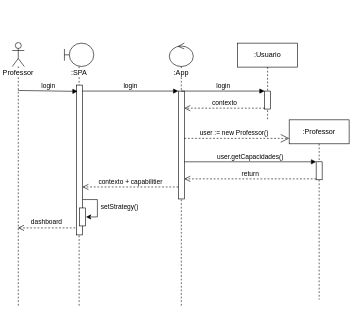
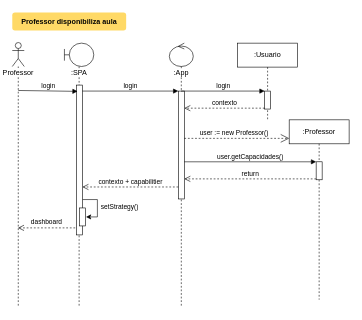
  <mxCell id="0" />
  <mxCell id="1" parent="0" />
  <mxCell id="2" value=":SPA" style="shape=umlLifeline;participant=umlBoundary;perimeter=lifelinePerimeter;whiteSpace=wrap;html=1;container=1;collapsible=0;recursiveResize=0;verticalAlign=top;spacingTop=36;labelBackgroundColor=#ffffff;outlineConnect=0;size=39;" vertex="1" parent="1"><mxGeometry x="107" y="71" width="49" height="440" as="geometry" /></mxCell>
  <mxCell id="3" value="setStrategy()" style="edgeStyle=orthogonalEdgeStyle;rounded=0;orthogonalLoop=1;jettySize=auto;html=1;entryX=1.1;entryY=0.5;entryDx=0;entryDy=0;entryPerimeter=0;" edge="1" parent="2" source="4" target="5"><mxGeometry x="0.519" y="-42" relative="1" as="geometry"><Array as="points"><mxPoint x="55" y="261" /><mxPoint x="55" y="290" /></Array><mxPoint x="38" y="25" as="offset" /></mxGeometry></mxCell>
  <mxCell id="4" value="" style="html=1;points=[];perimeter=orthogonalPerimeter;" vertex="1" parent="2"><mxGeometry x="20" y="70" width="10" height="250" as="geometry" /></mxCell>
  <mxCell id="5" value="" style="html=1;points=[];perimeter=orthogonalPerimeter;" vertex="1" parent="2"><mxGeometry x="25" y="275" width="10" height="30" as="geometry" /></mxCell>
+ <mxCell id="6" value="Professor disponibiliza aula" style="rounded=1;fontStyle=1;fillColor=#FFD966;strokeColor=none" parent="1" vertex="1"><mxGeometry x="20" y="20" width="190" height="30" as="geometry" /></mxCell>
  <mxCell id="7" value="Professor&lt;br&gt;" style="shape=umlLifeline;participant=umlActor;perimeter=lifelinePerimeter;whiteSpace=wrap;html=1;container=1;collapsible=0;recursiveResize=0;verticalAlign=top;spacingTop=36;labelBackgroundColor=#ffffff;outlineConnect=0;" vertex="1" parent="1"><mxGeometry x="20" y="70" width="20" height="440" as="geometry" /></mxCell>
  <mxCell id="8" value=":Usuario" style="shape=umlLifeline;perimeter=lifelinePerimeter;whiteSpace=wrap;html=1;container=1;collapsible=0;recursiveResize=0;outlineConnect=0;" vertex="1" parent="1"><mxGeometry x="396" y="71" width="100" height="129" as="geometry" /></mxCell>
  <mxCell id="9" value="" style="html=1;points=[];perimeter=orthogonalPerimeter;" vertex="1" parent="8"><mxGeometry x="45" y="80" width="10" height="30" as="geometry" /></mxCell>
  <mxCell id="10" value=":App" style="shape=umlLifeline;participant=umlControl;perimeter=lifelinePerimeter;whiteSpace=wrap;html=1;container=1;collapsible=0;recursiveResize=0;verticalAlign=top;spacingTop=36;labelBackgroundColor=#ffffff;outlineConnect=0;size=39;" vertex="1" parent="1"><mxGeometry x="282" y="71" width="40" height="439" as="geometry" /></mxCell>
  <mxCell id="11" value="" style="html=1;points=[];perimeter=orthogonalPerimeter;" vertex="1" parent="10"><mxGeometry x="15" y="80" width="10" height="180" as="geometry" /></mxCell>
  <mxCell id="12" value="login" style="html=1;verticalAlign=bottom;endArrow=block;entryX=0;entryY=0;" edge="1" target="11" parent="1" source="4"><mxGeometry relative="1" as="geometry"><mxPoint x="175" y="151" as="sourcePoint" /></mxGeometry></mxCell>
  <mxCell id="13" value="contexto + capabilitier" style="html=1;verticalAlign=bottom;endArrow=open;dashed=1;endSize=8;exitX=0;exitY=0.889;exitDx=0;exitDy=0;exitPerimeter=0;" edge="1" source="11" parent="1" target="4"><mxGeometry relative="1" as="geometry"><mxPoint x="175" y="227" as="targetPoint" /></mxGeometry></mxCell>
  <mxCell id="14" value="contexto" style="html=1;verticalAlign=bottom;endArrow=open;dashed=1;endSize=8;exitX=0;exitY=0.95;" edge="1" source="9" parent="1" target="11"><mxGeometry relative="1" as="geometry"><mxPoint x="295" y="227" as="targetPoint" /></mxGeometry></mxCell>
  <mxCell id="15" value="login" style="html=1;verticalAlign=bottom;endArrow=block;entryX=0;entryY=0;" edge="1" target="9" parent="1" source="10"><mxGeometry relative="1" as="geometry"><mxPoint x="295" y="151" as="sourcePoint" /></mxGeometry></mxCell>
  <mxCell id="16" value="login" style="html=1;verticalAlign=bottom;endArrow=block;entryX=0.2;entryY=0.042;entryDx=0;entryDy=0;entryPerimeter=0;" edge="1" parent="1" target="4"><mxGeometry width="80" relative="1" as="geometry"><mxPoint x="30" y="150" as="sourcePoint" /><mxPoint x="110" y="150" as="targetPoint" /></mxGeometry></mxCell>
  <mxCell id="17" value="dashboard" style="html=1;verticalAlign=bottom;endArrow=open;dashed=1;endSize=8;exitX=-0.2;exitY=0.953;exitDx=0;exitDy=0;exitPerimeter=0;" edge="1" parent="1" source="4" target="7"><mxGeometry relative="1" as="geometry"><mxPoint x="127" y="331.04" as="sourcePoint" /><mxPoint x="29.5" y="331.04" as="targetPoint" /></mxGeometry></mxCell>
  <mxCell id="18" value=":Professor" style="shape=umlLifeline;perimeter=lifelinePerimeter;whiteSpace=wrap;html=1;container=1;collapsible=0;recursiveResize=0;outlineConnect=0;" vertex="1" parent="1"><mxGeometry x="482" y="199" width="100" height="300" as="geometry" /></mxCell>
  <mxCell id="19" value="" style="html=1;points=[];perimeter=orthogonalPerimeter;" vertex="1" parent="18"><mxGeometry x="45" y="70" width="10" height="30" as="geometry" /></mxCell>
  <mxCell id="20" value="user := new Professor()" style="endArrow=open;endSize=12;dashed=1;html=1;entryX=0;entryY=0.103;entryDx=0;entryDy=0;entryPerimeter=0;" edge="1" parent="1" source="11" target="18"><mxGeometry x="-0.046" y="10" width="160" relative="1" as="geometry"><mxPoint x="308" y="230" as="sourcePoint" /><mxPoint x="482" y="220" as="targetPoint" /><mxPoint as="offset" /></mxGeometry></mxCell>
  <mxCell id="21" value="user.getCapacidades()" style="html=1;verticalAlign=bottom;endArrow=block;entryX=0;entryY=0;" edge="1" target="19" parent="1" source="11"><mxGeometry relative="1" as="geometry"><mxPoint x="457" y="250" as="sourcePoint" /></mxGeometry></mxCell>
  <mxCell id="22" value="return" style="html=1;verticalAlign=bottom;endArrow=open;dashed=1;endSize=8;exitX=0;exitY=0.95;" edge="1" source="19" parent="1" target="11"><mxGeometry relative="1" as="geometry"><mxPoint x="457" y="326" as="targetPoint" /></mxGeometry></mxCell>
